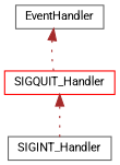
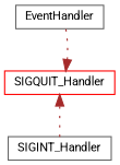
  digraph {
    fontname=Roboto
    rankdir=TB
    node [color=gray40 fillcolor=white fontname=Roboto fontsize=10 shape=record style=filled]
    edge [color=brown dir=back fontname=Roboto fontsize=10 labelfontname=Helvetica labelfontsize=10 style=dotted]
    n1 [height=0.2 label=EventHandler width=0.4]
    n2 [color=red height=0.2 label=SIGQUIT_Handler width=0.4]
    n3 [height=0.2 label=SIGINT_Handler width=0.4]
-   n1 -> n2
+   n2 -> n1
    n2 -> n3
  }
